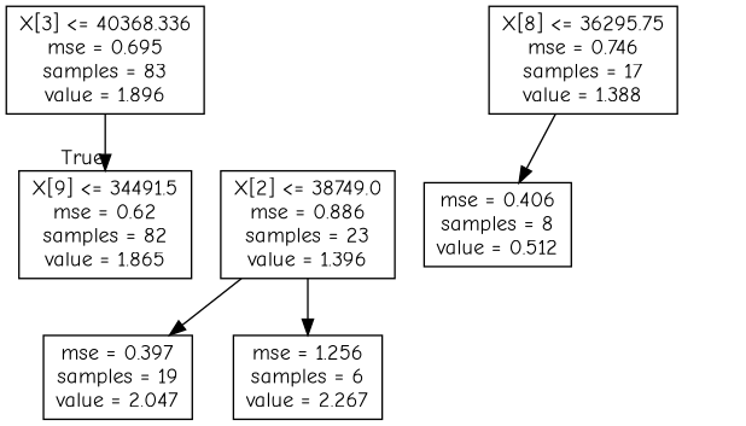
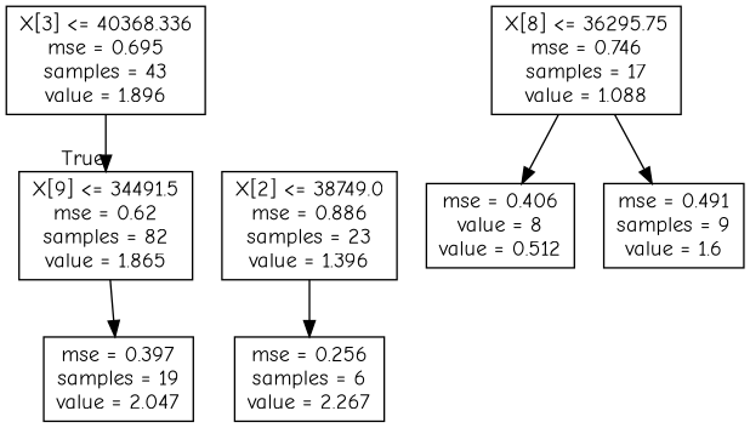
  digraph {
    fontname="Comic Neue"
    node [fontname="Comic Neue" shape=box]
    edge [fontname="Comic Neue"]
-   n1 [label="X[3] <= 40368.336\nmse = 0.695\nsamples = 83\nvalue = 1.896"]
+   n1 [label="X[3] <= 40368.336\nmse = 0.695\nsamples = 43\nvalue = 1.896"]
    n2 [label="X[9] <= 34491.5\nmse = 0.62\nsamples = 82\nvalue = 1.865"]
    n3 [label="mse = 0.397\nsamples = 19\nvalue = 2.047"]
    n4 [label="X[2] <= 38749.0\nmse = 0.886\nsamples = 23\nvalue = 1.396"]
-   n5 [label="mse = 1.256\nsamples = 6\nvalue = 2.267"]
-   n6 [label="X[8] <= 36295.75\nmse = 0.746\nsamples = 17\nvalue = 1.388"]
-   n7 [label="mse = 0.406\nsamples = 8\nvalue = 0.512"]
+   n5 [label="mse = 0.256\nsamples = 6\nvalue = 2.267"]
+   n6 [label="X[8] <= 36295.75\nmse = 0.746\nsamples = 17\nvalue = 1.088"]
+   n7 [label="mse = 0.406\nvalue = 8\nvalue = 0.512"]
+   n8 [label="mse = 0.491\nsamples = 9\nvalue = 1.6"]
    n1 -> n2 [headlabel=True labelangle=45 labeldistance=2.5]
-   n4 -> n3
+   n2 -> n3
    n4 -> n5
    n6 -> n7
+   n6 -> n8
  }
